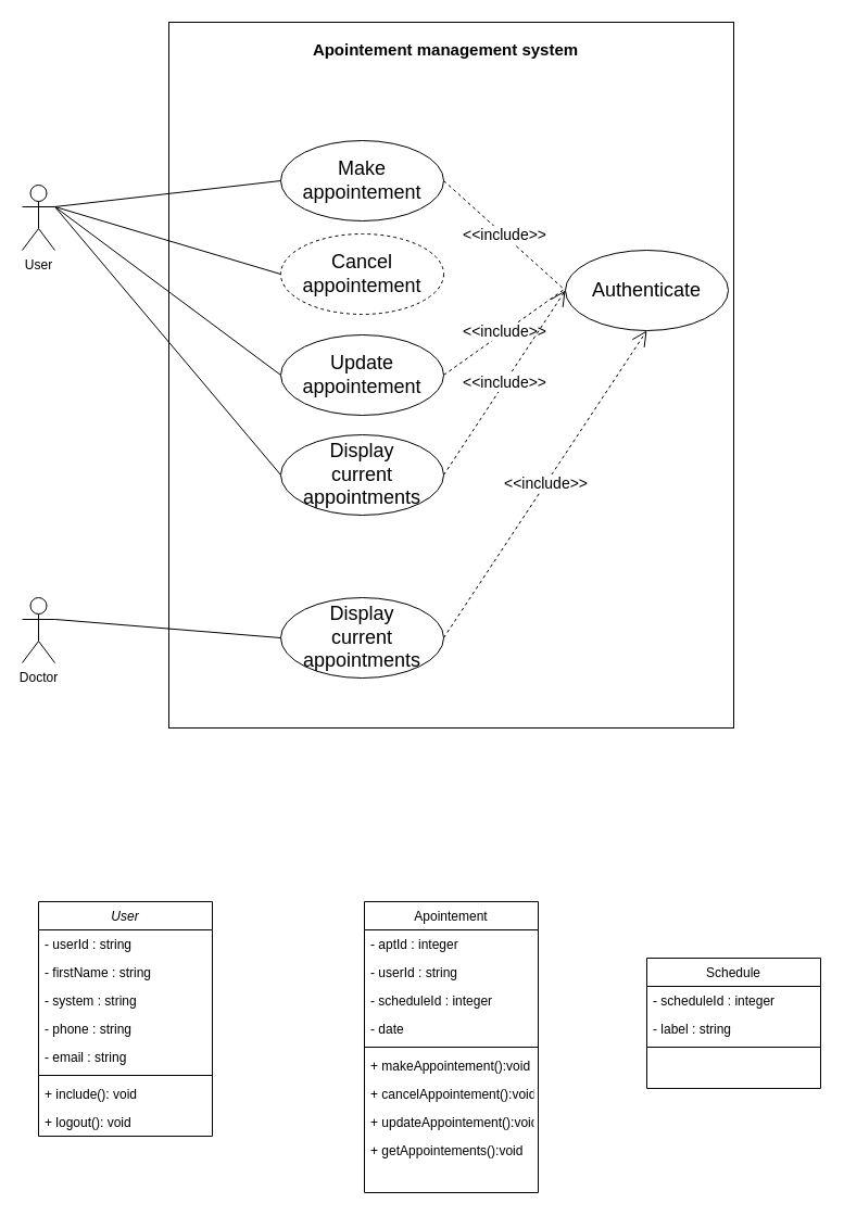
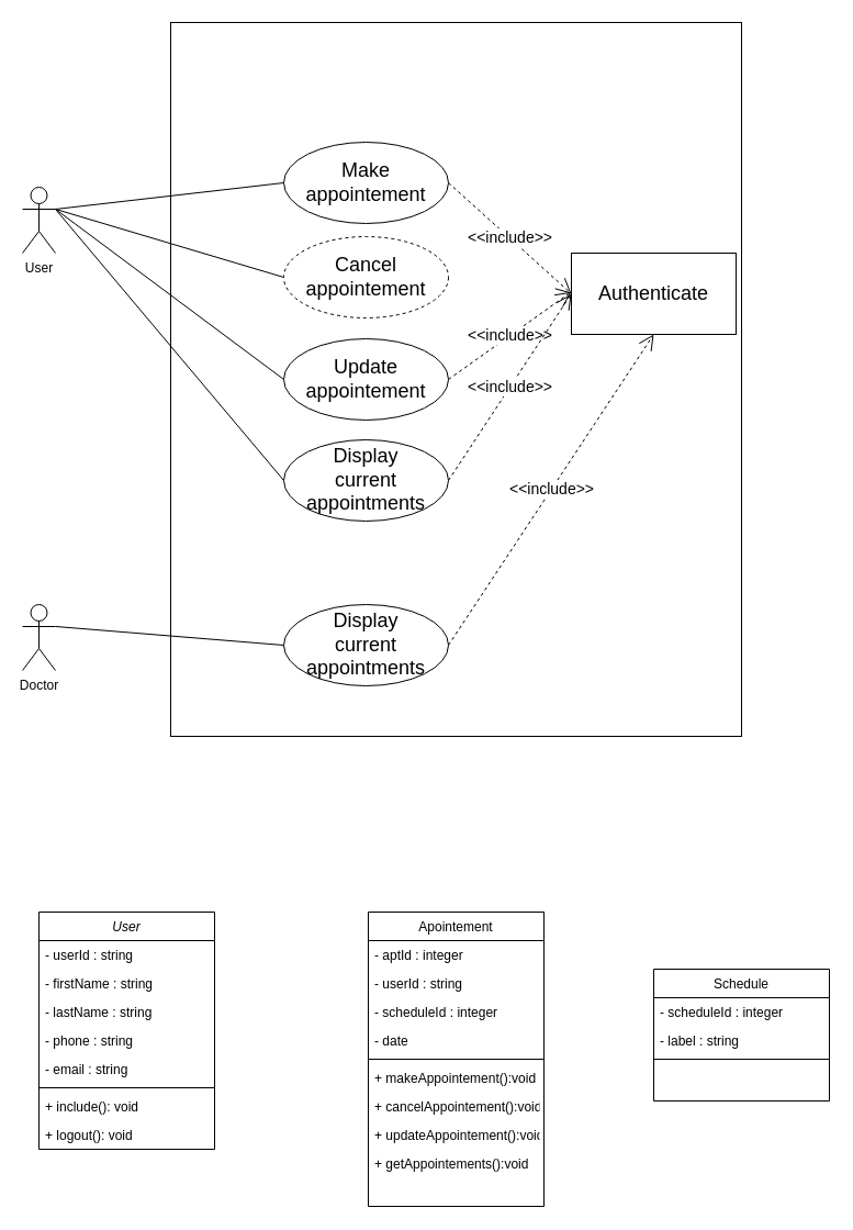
  <mxCell id="0" />
  <mxCell id="1" parent="0" />
  <mxCell id="2" value="User" style="swimlane;fontStyle=2;align=center;verticalAlign=top;childLayout=stackLayout;horizontal=1;startSize=26;horizontalStack=0;resizeParent=1;resizeLast=0;collapsible=1;marginBottom=0;rounded=0;shadow=0;strokeWidth=1;" parent="1" vertex="1"><mxGeometry x="35" y="830" width="160" height="216" as="geometry"><mxRectangle x="230" y="140" width="160" height="26" as="alternateBounds" /></mxGeometry></mxCell>
  <mxCell id="3" value="- userId : string" style="text;align=left;verticalAlign=top;spacingLeft=4;spacingRight=4;overflow=hidden;rotatable=0;points=[[0,0.5],[1,0.5]];portConstraint=eastwest;" parent="2" vertex="1"><mxGeometry y="26" width="160" height="26" as="geometry" /></mxCell>
  <mxCell id="4" value="- firstName : string" style="text;align=left;verticalAlign=top;spacingLeft=4;spacingRight=4;overflow=hidden;rotatable=0;points=[[0,0.5],[1,0.5]];portConstraint=eastwest;rounded=0;shadow=0;html=0;" parent="2" vertex="1"><mxGeometry y="52" width="160" height="26" as="geometry" /></mxCell>
- <mxCell id="5" value="- system : string" style="text;align=left;verticalAlign=top;spacingLeft=4;spacingRight=4;overflow=hidden;rotatable=0;points=[[0,0.5],[1,0.5]];portConstraint=eastwest;rounded=0;shadow=0;html=0;" parent="2" vertex="1"><mxGeometry y="78" width="160" height="26" as="geometry" /></mxCell>
+ <mxCell id="5" value="- lastName : string" style="text;align=left;verticalAlign=top;spacingLeft=4;spacingRight=4;overflow=hidden;rotatable=0;points=[[0,0.5],[1,0.5]];portConstraint=eastwest;rounded=0;shadow=0;html=0;" parent="2" vertex="1"><mxGeometry y="78" width="160" height="26" as="geometry" /></mxCell>
  <mxCell id="6" value="- phone : string" style="text;align=left;verticalAlign=top;spacingLeft=4;spacingRight=4;overflow=hidden;rotatable=0;points=[[0,0.5],[1,0.5]];portConstraint=eastwest;rounded=0;shadow=0;html=0;" parent="2" vertex="1"><mxGeometry y="104" width="160" height="26" as="geometry" /></mxCell>
  <mxCell id="7" value="- email : string" style="text;align=left;verticalAlign=top;spacingLeft=4;spacingRight=4;overflow=hidden;rotatable=0;points=[[0,0.5],[1,0.5]];portConstraint=eastwest;rounded=0;shadow=0;html=0;" parent="2" vertex="1"><mxGeometry y="130" width="160" height="26" as="geometry" /></mxCell>
  <mxCell id="8" value="" style="line;html=1;strokeWidth=1;align=left;verticalAlign=middle;spacingTop=-1;spacingLeft=3;spacingRight=3;rotatable=0;labelPosition=right;points=[];portConstraint=eastwest;" parent="2" vertex="1"><mxGeometry y="156" width="160" height="8" as="geometry" /></mxCell>
  <mxCell id="9" value="+ include(): void" style="text;align=left;verticalAlign=top;spacingLeft=4;spacingRight=4;overflow=hidden;rotatable=0;points=[[0,0.5],[1,0.5]];portConstraint=eastwest;" parent="2" vertex="1"><mxGeometry y="164" width="160" height="26" as="geometry" /></mxCell>
  <mxCell id="10" value="+ logout(): void" style="text;align=left;verticalAlign=top;spacingLeft=4;spacingRight=4;overflow=hidden;rotatable=0;points=[[0,0.5],[1,0.5]];portConstraint=eastwest;" parent="2" vertex="1"><mxGeometry y="190" width="160" height="26" as="geometry" /></mxCell>
  <mxCell id="11" value="Apointement" style="swimlane;fontStyle=0;align=center;verticalAlign=top;childLayout=stackLayout;horizontal=1;startSize=26;horizontalStack=0;resizeParent=1;resizeLast=0;collapsible=1;marginBottom=0;rounded=0;shadow=0;strokeWidth=1;" parent="1" vertex="1"><mxGeometry x="335" y="830" width="160" height="268" as="geometry"><mxRectangle x="550" y="140" width="160" height="26" as="alternateBounds" /></mxGeometry></mxCell>
  <mxCell id="12" value="- aptId : integer" style="text;align=left;verticalAlign=top;spacingLeft=4;spacingRight=4;overflow=hidden;rotatable=0;points=[[0,0.5],[1,0.5]];portConstraint=eastwest;rounded=0;shadow=0;html=0;" parent="11" vertex="1"><mxGeometry y="26" width="160" height="26" as="geometry" /></mxCell>
  <mxCell id="13" value="- userId : string" style="text;align=left;verticalAlign=top;spacingLeft=4;spacingRight=4;overflow=hidden;rotatable=0;points=[[0,0.5],[1,0.5]];portConstraint=eastwest;rounded=0;shadow=0;html=0;" parent="11" vertex="1"><mxGeometry y="52" width="160" height="26" as="geometry" /></mxCell>
  <mxCell id="14" value="- scheduleId : integer" style="text;align=left;verticalAlign=top;spacingLeft=4;spacingRight=4;overflow=hidden;rotatable=0;points=[[0,0.5],[1,0.5]];portConstraint=eastwest;rounded=0;shadow=0;html=0;" parent="11" vertex="1"><mxGeometry y="78" width="160" height="26" as="geometry" /></mxCell>
  <mxCell id="15" value="- date" style="text;align=left;verticalAlign=top;spacingLeft=4;spacingRight=4;overflow=hidden;rotatable=0;points=[[0,0.5],[1,0.5]];portConstraint=eastwest;rounded=0;shadow=0;html=0;" parent="11" vertex="1"><mxGeometry y="104" width="160" height="26" as="geometry" /></mxCell>
  <mxCell id="16" value="" style="line;html=1;strokeWidth=1;align=left;verticalAlign=middle;spacingTop=-1;spacingLeft=3;spacingRight=3;rotatable=0;labelPosition=right;points=[];portConstraint=eastwest;" parent="11" vertex="1"><mxGeometry y="130" width="160" height="8" as="geometry" /></mxCell>
  <mxCell id="17" value="+ makeAppointement():void" style="text;align=left;verticalAlign=top;spacingLeft=4;spacingRight=4;overflow=hidden;rotatable=0;points=[[0,0.5],[1,0.5]];portConstraint=eastwest;" parent="11" vertex="1"><mxGeometry y="138" width="160" height="26" as="geometry" /></mxCell>
  <mxCell id="18" value="+ cancelAppointement():void" style="text;align=left;verticalAlign=top;spacingLeft=4;spacingRight=4;overflow=hidden;rotatable=0;points=[[0,0.5],[1,0.5]];portConstraint=eastwest;" parent="11" vertex="1"><mxGeometry y="164" width="160" height="26" as="geometry" /></mxCell>
  <mxCell id="19" value="+ updateAppointement():void" style="text;align=left;verticalAlign=top;spacingLeft=4;spacingRight=4;overflow=hidden;rotatable=0;points=[[0,0.5],[1,0.5]];portConstraint=eastwest;" parent="11" vertex="1"><mxGeometry y="190" width="160" height="26" as="geometry" /></mxCell>
  <mxCell id="20" value="+ getAppointements():void" style="text;align=left;verticalAlign=top;spacingLeft=4;spacingRight=4;overflow=hidden;rotatable=0;points=[[0,0.5],[1,0.5]];portConstraint=eastwest;" parent="11" vertex="1"><mxGeometry y="216" width="160" height="26" as="geometry" /></mxCell>
  <mxCell id="21" value="" style="rounded=0;whiteSpace=wrap;html=1;" parent="1" vertex="1"><mxGeometry x="155" y="20" width="520" height="650" as="geometry" /></mxCell>
  <mxCell id="22" value="User" style="shape=umlActor;verticalLabelPosition=bottom;verticalAlign=top;html=1;outlineConnect=0;" parent="1" vertex="1"><mxGeometry x="20" y="170" width="30" height="60" as="geometry" /></mxCell>
  <mxCell id="23" value="&lt;font style=&quot;font-size: 18px&quot;&gt;Make appointement&lt;/font&gt;" style="ellipse;whiteSpace=wrap;html=1;" parent="1" vertex="1"><mxGeometry x="258" y="129" width="150" height="74" as="geometry" /></mxCell>
  <mxCell id="24" value="&lt;font style=&quot;font-size: 18px&quot;&gt;Cancel&lt;br&gt;appointement&lt;/font&gt;" style="ellipse;whiteSpace=wrap;html=1;dashed=1;" parent="1" vertex="1"><mxGeometry x="258" y="215" width="150" height="74" as="geometry" /></mxCell>
  <mxCell id="25" value="&lt;font style=&quot;font-size: 18px&quot;&gt;Update&lt;br&gt;appointement&lt;/font&gt;" style="ellipse;whiteSpace=wrap;html=1;" parent="1" vertex="1"><mxGeometry x="258" y="308" width="150" height="74" as="geometry" /></mxCell>
  <mxCell id="26" value="" style="endArrow=none;html=1;rounded=0;fontSize=18;exitX=1;exitY=0.333;exitDx=0;exitDy=0;exitPerimeter=0;entryX=0;entryY=0.5;entryDx=0;entryDy=0;" parent="1" source="22" target="25" edge="1"><mxGeometry width="50" height="50" relative="1" as="geometry"><mxPoint x="465" y="450" as="sourcePoint" /><mxPoint x="515" y="400" as="targetPoint" /></mxGeometry></mxCell>
  <mxCell id="27" value="" style="endArrow=none;html=1;rounded=0;fontSize=18;exitX=1;exitY=0.333;exitDx=0;exitDy=0;exitPerimeter=0;entryX=0;entryY=0.5;entryDx=0;entryDy=0;" parent="1" source="22" target="24" edge="1"><mxGeometry width="50" height="50" relative="1" as="geometry"><mxPoint x="60" y="200" as="sourcePoint" /><mxPoint x="268" y="387" as="targetPoint" /></mxGeometry></mxCell>
  <mxCell id="28" value="" style="endArrow=none;html=1;rounded=0;fontSize=18;exitX=1;exitY=0.333;exitDx=0;exitDy=0;exitPerimeter=0;entryX=0;entryY=0.5;entryDx=0;entryDy=0;" parent="1" source="22" target="23" edge="1"><mxGeometry width="50" height="50" relative="1" as="geometry"><mxPoint x="60" y="200" as="sourcePoint" /><mxPoint x="268" y="277" as="targetPoint" /></mxGeometry></mxCell>
- <mxCell id="29" value="&lt;font style=&quot;font-size: 18px&quot;&gt;Authenticate&lt;/font&gt;" style="ellipse;whiteSpace=wrap;html=1;" parent="1" vertex="1"><mxGeometry x="520" y="230" width="150" height="74" as="geometry" /></mxCell>
- <mxCell id="30" value="&amp;lt;&amp;lt;include&amp;gt;&amp;gt;" style="endArrow=none;endSize=12;dashed=1;html=1;rounded=0;fontSize=14;exitX=1;exitY=0.5;exitDx=0;exitDy=0;entryX=0;entryY=0.5;entryDx=0;entryDy=0;" parent="1" source="23" target="29" edge="1"><mxGeometry width="160" relative="1" as="geometry"><mxPoint x="435" y="170" as="sourcePoint" /><mxPoint x="575" y="410" as="targetPoint" /></mxGeometry></mxCell>
- <mxCell id="31" value="&amp;lt;&amp;lt;include&amp;gt;&amp;gt;" style="endArrow=none;endSize=12;dashed=1;html=1;rounded=0;fontSize=14;exitX=1;exitY=0.5;exitDx=0;exitDy=0;entryX=-0.001;entryY=0.477;entryDx=0;entryDy=0;entryPerimeter=0;" parent="1" source="25" target="29" edge="1"><mxGeometry width="160" relative="1" as="geometry"><mxPoint x="418" y="277" as="sourcePoint" /><mxPoint x="515" y="270" as="targetPoint" /></mxGeometry></mxCell>
+ <mxCell id="29" value="&lt;font style=&quot;font-size: 18px&quot;&gt;Authenticate&lt;/font&gt;" style="whiteSpace=wrap;html=1;rounded=0;" parent="1" vertex="1"><mxGeometry x="520" y="230" width="150" height="74" as="geometry" /></mxCell>
+ <mxCell id="30" value="&amp;lt;&amp;lt;include&amp;gt;&amp;gt;" style="endArrow=open;endSize=12;dashed=1;html=1;rounded=0;fontSize=14;exitX=1;exitY=0.5;exitDx=0;exitDy=0;entryX=0;entryY=0.5;entryDx=0;entryDy=0;" parent="1" source="23" target="29" edge="1"><mxGeometry width="160" relative="1" as="geometry"><mxPoint x="435" y="170" as="sourcePoint" /><mxPoint x="575" y="410" as="targetPoint" /></mxGeometry></mxCell>
+ <mxCell id="31" value="&amp;lt;&amp;lt;include&amp;gt;&amp;gt;" style="endArrow=open;endSize=12;dashed=1;html=1;rounded=0;fontSize=14;exitX=1;exitY=0.5;exitDx=0;exitDy=0;entryX=-0.001;entryY=0.477;entryDx=0;entryDy=0;entryPerimeter=0;" parent="1" source="25" target="29" edge="1"><mxGeometry width="160" relative="1" as="geometry"><mxPoint x="418" y="277" as="sourcePoint" /><mxPoint x="515" y="270" as="targetPoint" /></mxGeometry></mxCell>
  <mxCell id="32" value="&lt;span style=&quot;font-size: 18px&quot;&gt;Display&lt;br&gt;&lt;/span&gt;&lt;font style=&quot;font-size: 18px&quot;&gt;current appointments&lt;/font&gt;" style="ellipse;whiteSpace=wrap;html=1;" parent="1" vertex="1"><mxGeometry x="258" y="400" width="150" height="74" as="geometry" /></mxCell>
  <mxCell id="33" value="" style="endArrow=none;html=1;rounded=0;fontSize=18;exitX=1;exitY=0.333;exitDx=0;exitDy=0;exitPerimeter=0;entryX=0;entryY=0.5;entryDx=0;entryDy=0;" parent="1" source="22" target="32" edge="1"><mxGeometry width="50" height="50" relative="1" as="geometry"><mxPoint x="60" y="200" as="sourcePoint" /><mxPoint x="268" y="355" as="targetPoint" /></mxGeometry></mxCell>
  <mxCell id="34" value="&amp;lt;&amp;lt;include&amp;gt;&amp;gt;" style="endArrow=open;endSize=12;dashed=1;html=1;rounded=0;fontSize=14;exitX=1;exitY=0.5;exitDx=0;exitDy=0;entryX=0;entryY=0.5;entryDx=0;entryDy=0;" parent="1" source="32" target="29" edge="1"><mxGeometry width="160" relative="1" as="geometry"><mxPoint x="418" y="355" as="sourcePoint" /><mxPoint x="529.85" y="275.298" as="targetPoint" /></mxGeometry></mxCell>
  <mxCell id="35" value="Doctor" style="shape=umlActor;verticalLabelPosition=bottom;verticalAlign=top;html=1;outlineConnect=0;" parent="1" vertex="1"><mxGeometry x="20" y="550" width="30" height="60" as="geometry" /></mxCell>
  <mxCell id="36" value="&lt;span style=&quot;font-size: 18px&quot;&gt;Display&lt;br&gt;&lt;/span&gt;&lt;font style=&quot;font-size: 18px&quot;&gt;current appointments&lt;/font&gt;" style="ellipse;whiteSpace=wrap;html=1;" parent="1" vertex="1"><mxGeometry x="258" y="550" width="150" height="74" as="geometry" /></mxCell>
  <mxCell id="37" value="" style="endArrow=none;html=1;rounded=0;fontSize=18;exitX=1;exitY=0.333;exitDx=0;exitDy=0;exitPerimeter=0;entryX=0;entryY=0.5;entryDx=0;entryDy=0;" parent="1" source="35" target="36" edge="1"><mxGeometry width="50" height="50" relative="1" as="geometry"><mxPoint x="60" y="200" as="sourcePoint" /><mxPoint x="268" y="447" as="targetPoint" /></mxGeometry></mxCell>
  <mxCell id="38" value="&amp;lt;&amp;lt;include&amp;gt;&amp;gt;" style="endArrow=open;endSize=12;dashed=1;html=1;rounded=0;fontSize=14;exitX=1;exitY=0.5;exitDx=0;exitDy=0;entryX=0.5;entryY=1;entryDx=0;entryDy=0;" parent="1" source="36" target="29" edge="1"><mxGeometry width="160" relative="1" as="geometry"><mxPoint x="418" y="447" as="sourcePoint" /><mxPoint x="530" y="277" as="targetPoint" /></mxGeometry></mxCell>
  <mxCell id="39" value="Schedule" style="swimlane;fontStyle=0;align=center;verticalAlign=top;childLayout=stackLayout;horizontal=1;startSize=26;horizontalStack=0;resizeParent=1;resizeLast=0;collapsible=1;marginBottom=0;rounded=0;shadow=0;strokeWidth=1;" parent="1" vertex="1"><mxGeometry x="595" y="882" width="160" height="120" as="geometry"><mxRectangle x="550" y="140" width="160" height="26" as="alternateBounds" /></mxGeometry></mxCell>
  <mxCell id="40" value="- scheduleId : integer" style="text;align=left;verticalAlign=top;spacingLeft=4;spacingRight=4;overflow=hidden;rotatable=0;points=[[0,0.5],[1,0.5]];portConstraint=eastwest;rounded=0;shadow=0;html=0;" parent="39" vertex="1"><mxGeometry y="26" width="160" height="26" as="geometry" /></mxCell>
  <mxCell id="41" value="- label : string" style="text;align=left;verticalAlign=top;spacingLeft=4;spacingRight=4;overflow=hidden;rotatable=0;points=[[0,0.5],[1,0.5]];portConstraint=eastwest;rounded=0;shadow=0;html=0;" parent="39" vertex="1"><mxGeometry y="52" width="160" height="26" as="geometry" /></mxCell>
  <mxCell id="42" value="" style="line;html=1;strokeWidth=1;align=left;verticalAlign=middle;spacingTop=-1;spacingLeft=3;spacingRight=3;rotatable=0;labelPosition=right;points=[];portConstraint=eastwest;" parent="39" vertex="1"><mxGeometry y="78" width="160" height="8" as="geometry" /></mxCell>
- <mxCell id="43" value="Apointement management system" style="text;html=1;strokeColor=none;fillColor=none;align=center;verticalAlign=middle;whiteSpace=wrap;rounded=0;fontSize=15;fontStyle=1" parent="1" vertex="1"><mxGeometry x="275" y="30" width="270" height="30" as="geometry" /></mxCell>
